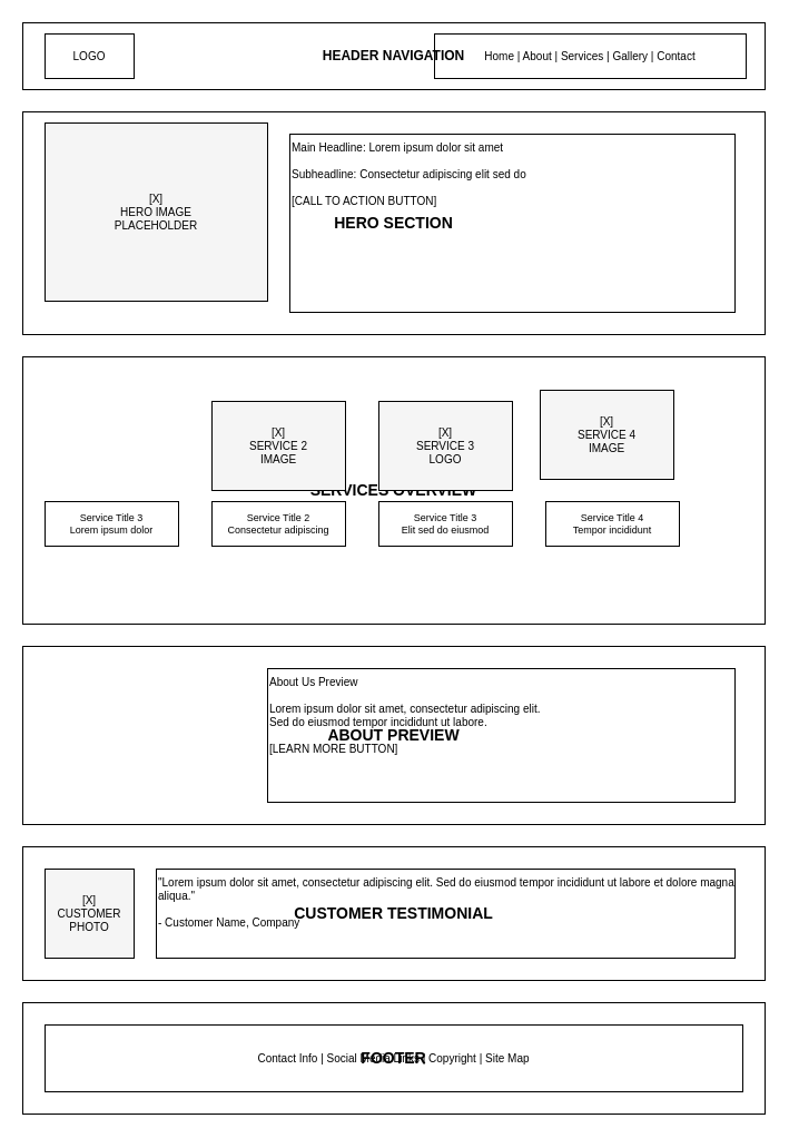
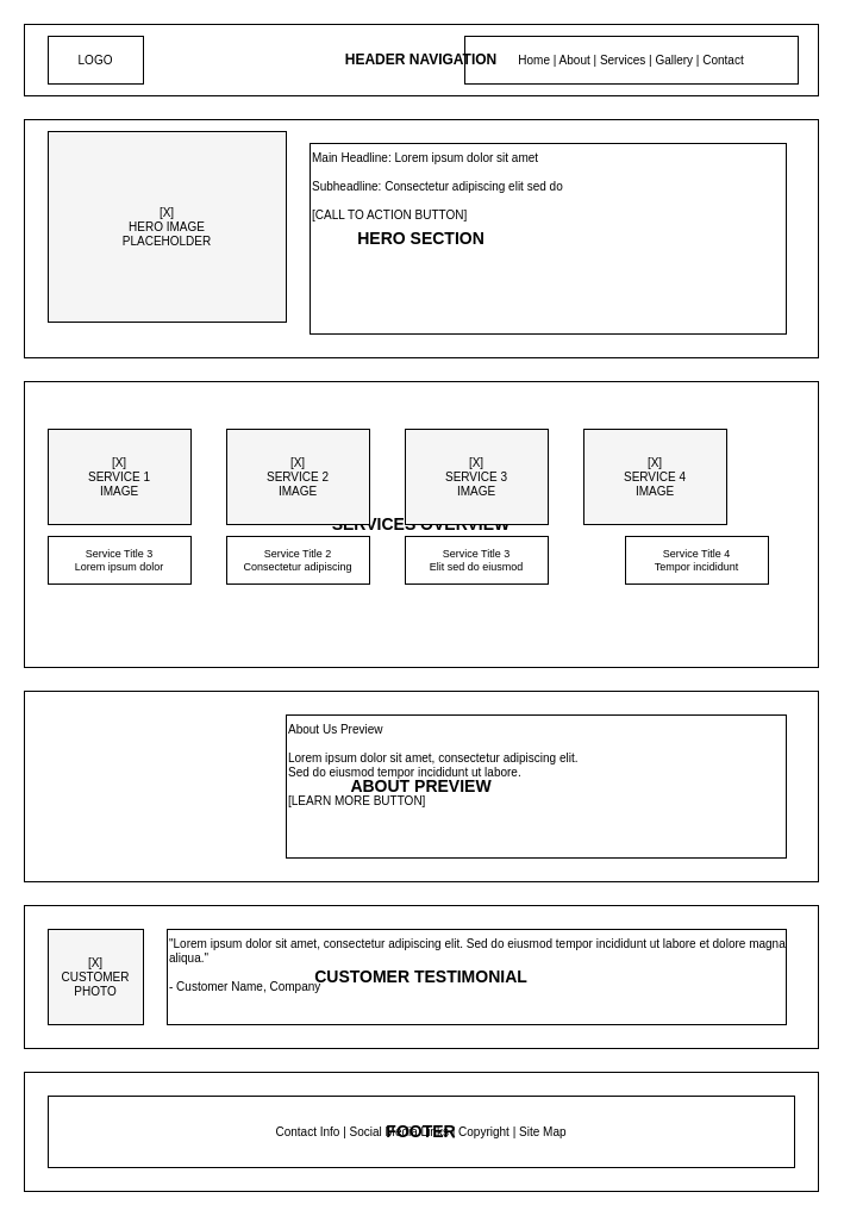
  <mxCell id="0" />
  <mxCell id="1" parent="0" />
  <mxCell id="2" value="HEADER NAVIGATION" style="rounded=0;whiteSpace=wrap;html=1;fillColor=none;strokeColor=#000000;fontFamily=Arial;fontSize=12;fontStyle=1;align=center;" vertex="1" parent="1"><mxGeometry x="20" y="20" width="667" height="60" as="geometry" /></mxCell>
  <mxCell id="3" value="LOGO" style="rounded=0;whiteSpace=wrap;html=1;fillColor=none;strokeColor=#000000;fontFamily=Arial;fontSize=10;align=center;" vertex="1" parent="1"><mxGeometry x="40" y="30" width="80" height="40" as="geometry" /></mxCell>
  <mxCell id="4" value="Home | About | Services | Gallery | Contact" style="rounded=0;whiteSpace=wrap;html=1;fillColor=none;strokeColor=#000000;fontFamily=Arial;fontSize=10;align=center;" vertex="1" parent="1"><mxGeometry x="390" y="30" width="280" height="40" as="geometry" /></mxCell>
  <mxCell id="5" value="HERO SECTION" style="rounded=0;whiteSpace=wrap;html=1;fillColor=none;strokeColor=#000000;fontFamily=Arial;fontSize=14;fontStyle=1;align=center;" vertex="1" parent="1"><mxGeometry x="20" y="100" width="667" height="200" as="geometry" /></mxCell>
  <mxCell id="6" value="[X]&#10;HERO IMAGE&#10;PLACEHOLDER" style="rounded=0;whiteSpace=wrap;html=1;fillColor=#f5f5f5;strokeColor=#000000;fontFamily=Arial;fontSize=10;align=center;" vertex="1" parent="1"><mxGeometry x="40" y="110" width="200" height="160" as="geometry" /></mxCell>
  <mxCell id="7" value="Main Headline: Lorem ipsum dolor sit amet&#10;&#10;Subheadline: Consectetur adipiscing elit sed do&#10;&#10;[CALL TO ACTION BUTTON]" style="rounded=0;whiteSpace=wrap;html=1;fillColor=none;strokeColor=#000000;fontFamily=Arial;fontSize=10;align=left;verticalAlign=top;" vertex="1" parent="1"><mxGeometry x="260" y="120" width="400" height="160" as="geometry" /></mxCell>
  <mxCell id="8" value="SERVICES OVERVIEW" style="rounded=0;whiteSpace=wrap;html=1;fillColor=none;strokeColor=#000000;fontFamily=Arial;fontSize=14;fontStyle=1;align=center;" vertex="1" parent="1"><mxGeometry x="20" y="320" width="667" height="240" as="geometry" /></mxCell>
+ <mxCell id="9" value="[X]&#10;SERVICE 1&#10;IMAGE" style="rounded=0;whiteSpace=wrap;html=1;fillColor=#f5f5f5;strokeColor=#000000;fontFamily=Arial;fontSize=10;align=center;" vertex="1" parent="1"><mxGeometry x="40" y="360" width="120" height="80" as="geometry" /></mxCell>
  <mxCell id="10" value="Service Title 3&#10;Lorem ipsum dolor" style="rounded=0;whiteSpace=wrap;html=1;fillColor=none;strokeColor=#000000;fontFamily=Arial;fontSize=9;align=center;" vertex="1" parent="1"><mxGeometry x="40" y="450" width="120" height="40" as="geometry" /></mxCell>
  <mxCell id="11" value="[X]&#10;SERVICE 2&#10;IMAGE" style="rounded=0;whiteSpace=wrap;html=1;fillColor=#f5f5f5;strokeColor=#000000;fontFamily=Arial;fontSize=10;align=center;" vertex="1" parent="1"><mxGeometry x="190" y="360" width="120" height="80" as="geometry" /></mxCell>
  <mxCell id="12" value="Service Title 2&#10;Consectetur adipiscing" style="rounded=0;whiteSpace=wrap;html=1;fillColor=none;strokeColor=#000000;fontFamily=Arial;fontSize=9;align=center;" vertex="1" parent="1"><mxGeometry x="190" y="450" width="120" height="40" as="geometry" /></mxCell>
- <mxCell id="13" value="[X]&#10;SERVICE 3&#10;LOGO" style="rounded=0;whiteSpace=wrap;html=1;fillColor=#f5f5f5;strokeColor=#000000;fontFamily=Arial;fontSize=10;align=center;" vertex="1" parent="1"><mxGeometry x="340" y="360" width="120" height="80" as="geometry" /></mxCell>
+ <mxCell id="13" value="[X]&#10;SERVICE 3&#10;IMAGE" style="rounded=0;whiteSpace=wrap;html=1;fillColor=#f5f5f5;strokeColor=#000000;fontFamily=Arial;fontSize=10;align=center;" vertex="1" parent="1"><mxGeometry x="340" y="360" width="120" height="80" as="geometry" /></mxCell>
  <mxCell id="14" value="Service Title 3&#10;Elit sed do eiusmod" style="rounded=0;whiteSpace=wrap;html=1;fillColor=none;strokeColor=#000000;fontFamily=Arial;fontSize=9;align=center;" vertex="1" parent="1"><mxGeometry x="340" y="450" width="120" height="40" as="geometry" /></mxCell>
- <mxCell id="15" value="[X]&#10;SERVICE 4&#10;IMAGE" style="rounded=0;whiteSpace=wrap;html=1;fillColor=#f5f5f5;strokeColor=#000000;fontFamily=Arial;fontSize=10;align=center;" vertex="1" parent="1"><mxGeometry x="485" y="350" width="120" height="80" as="geometry" /></mxCell>
- <mxCell id="16" value="Service Title 4&#10;Tempor incididunt" style="rounded=0;whiteSpace=wrap;html=1;fillColor=none;strokeColor=#000000;fontFamily=Arial;fontSize=9;align=center;" vertex="1" parent="1"><mxGeometry x="490" y="450" width="120" height="40" as="geometry" /></mxCell>
+ <mxCell id="15" value="[X]&#10;SERVICE 4&#10;IMAGE" style="rounded=0;whiteSpace=wrap;html=1;fillColor=#f5f5f5;strokeColor=#000000;fontFamily=Arial;fontSize=10;align=center;" vertex="1" parent="1"><mxGeometry x="490" y="360" width="120" height="80" as="geometry" /></mxCell>
+ <mxCell id="16" value="Service Title 4&#10;Tempor incididunt" style="rounded=0;whiteSpace=wrap;html=1;fillColor=none;strokeColor=#000000;fontFamily=Arial;fontSize=9;align=center;" vertex="1" parent="1"><mxGeometry x="525" y="450" width="120" height="40" as="geometry" /></mxCell>
  <mxCell id="17" value="ABOUT PREVIEW" style="rounded=0;whiteSpace=wrap;html=1;fillColor=none;strokeColor=#000000;fontFamily=Arial;fontSize=14;fontStyle=1;align=center;" vertex="1" parent="1"><mxGeometry x="20" y="580" width="667" height="160" as="geometry" /></mxCell>
  <mxCell id="18" value="About Us Preview&#10;&#10;Lorem ipsum dolor sit amet, consectetur adipiscing elit.&#10;Sed do eiusmod tempor incididunt ut labore.&#10;&#10;[LEARN MORE BUTTON]" style="rounded=0;whiteSpace=wrap;html=1;fillColor=none;strokeColor=#000000;fontFamily=Arial;fontSize=10;align=left;verticalAlign=top;" vertex="1" parent="1"><mxGeometry x="240" y="600" width="420" height="120" as="geometry" /></mxCell>
  <mxCell id="19" value="CUSTOMER TESTIMONIAL" style="rounded=0;whiteSpace=wrap;html=1;fillColor=none;strokeColor=#000000;fontFamily=Arial;fontSize=14;fontStyle=1;align=center;" vertex="1" parent="1"><mxGeometry x="20" y="760" width="667" height="120" as="geometry" /></mxCell>
  <mxCell id="20" value="[X]&#10;CUSTOMER&#10;PHOTO" style="rounded=0;whiteSpace=wrap;html=1;fillColor=#f5f5f5;strokeColor=#000000;fontFamily=Arial;fontSize=10;align=center;" vertex="1" parent="1"><mxGeometry x="40" y="780" width="80" height="80" as="geometry" /></mxCell>
  <mxCell id="21" value="&quot;Lorem ipsum dolor sit amet, consectetur adipiscing elit. Sed do eiusmod tempor incididunt ut labore et dolore magna aliqua.&quot;&#10;&#10;- Customer Name, Company" style="rounded=0;whiteSpace=wrap;html=1;fillColor=none;strokeColor=#000000;fontFamily=Arial;fontSize=10;align=left;verticalAlign=top;" vertex="1" parent="1"><mxGeometry x="140" y="780" width="520" height="80" as="geometry" /></mxCell>
  <mxCell id="22" value="FOOTER" style="rounded=0;whiteSpace=wrap;html=1;fillColor=none;strokeColor=#000000;fontFamily=Arial;fontSize=14;fontStyle=1;align=center;" vertex="1" parent="1"><mxGeometry x="20" y="900" width="667" height="100" as="geometry" /></mxCell>
  <mxCell id="23" value="Contact Info | Social Media Links | Copyright | Site Map" style="rounded=0;whiteSpace=wrap;html=1;fillColor=none;strokeColor=#000000;fontFamily=Arial;fontSize=10;align=center;" vertex="1" parent="1"><mxGeometry x="40" y="920" width="627" height="60" as="geometry" /></mxCell>
